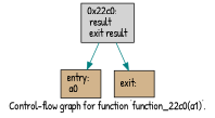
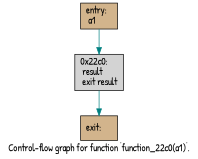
  digraph {
    fontname="Patrick Hand"
    label="Control-flow graph for function 'function_22c0(a1)'."
    node [fillcolor=tan fontname="Patrick Hand" shape=record style=filled]
    edge [color=teal fontname="Patrick Hand"]
-   n1 [label="{entry:\l  a0\l}"]
+   n1 [label="{entry:\l  a1\l}"]
    n2 [fillcolor=lightgrey label="{0x22c0:\l  result\l  exit result\l}"]
    n3 [label="{exit:\l}"]
-   n2 -> n1
+   n1 -> n2
    n2 -> n3
  }
